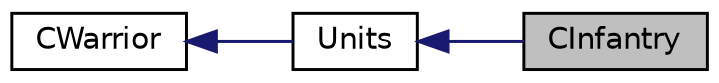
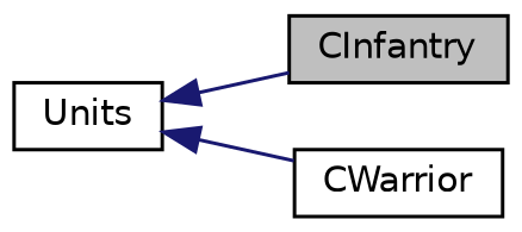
  digraph {
    rankdir=LR
    node [color=black fillcolor=white fontname=Helvetica fontsize=10 shape=record style=filled]
    edge [color=midnightblue dir=back fontname=Helvetica fontsize=10 labelfontname=Helvetica labelfontsize=10 style=solid]
    n1 [fillcolor=grey75 fontcolor=black height=0.2 label=CInfantry width=0.4]
    n2 [height=0.2 label=CWarrior width=0.4]
    n3 [height=0.2 label=Units width=0.4]
    n3 -> n1
-   n2 -> n3
+   n3 -> n2
  }
